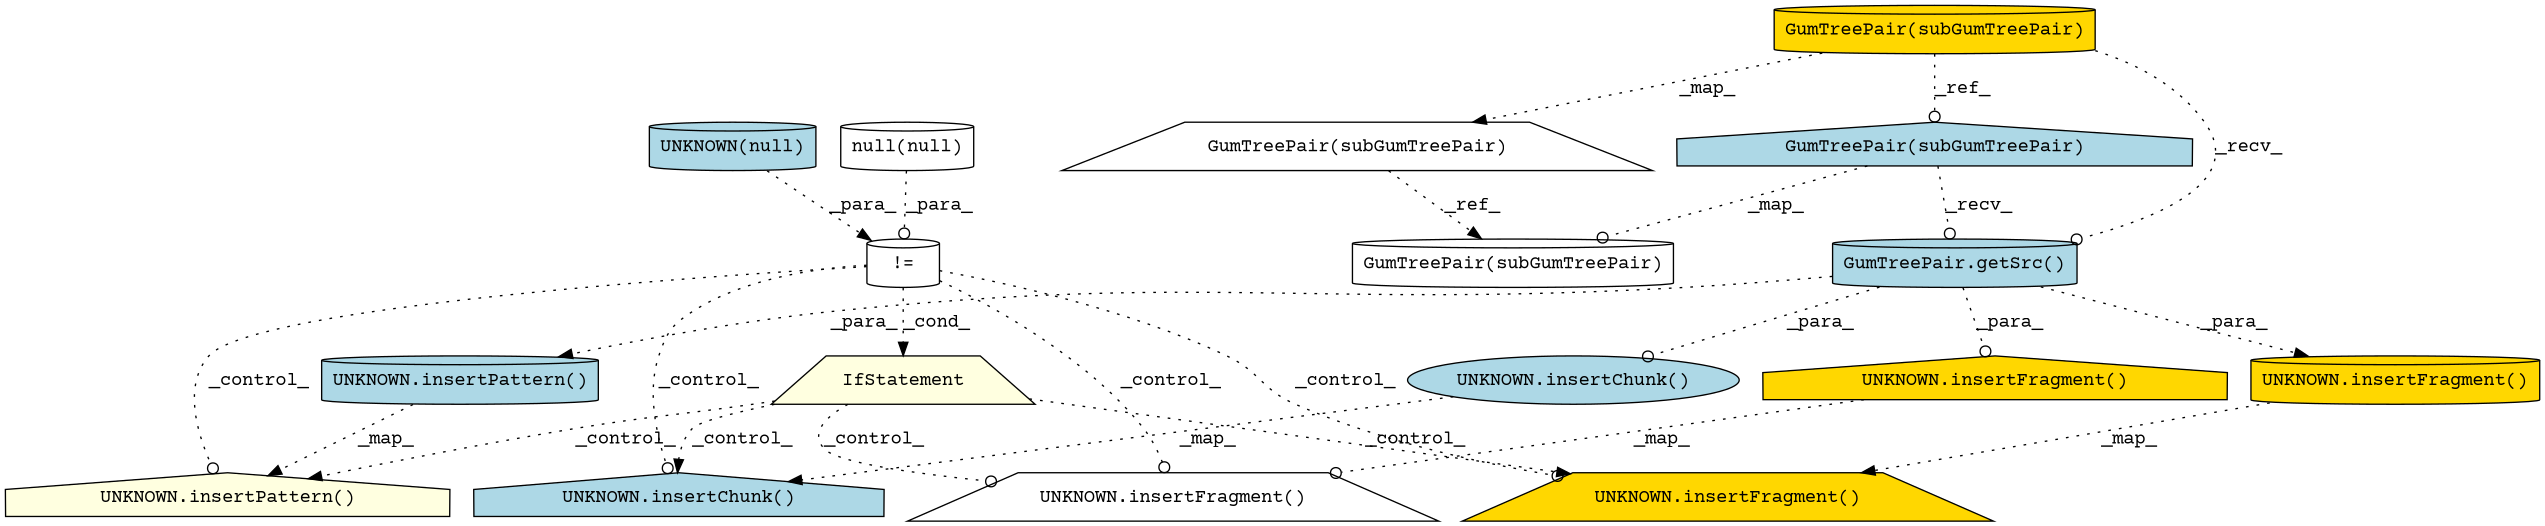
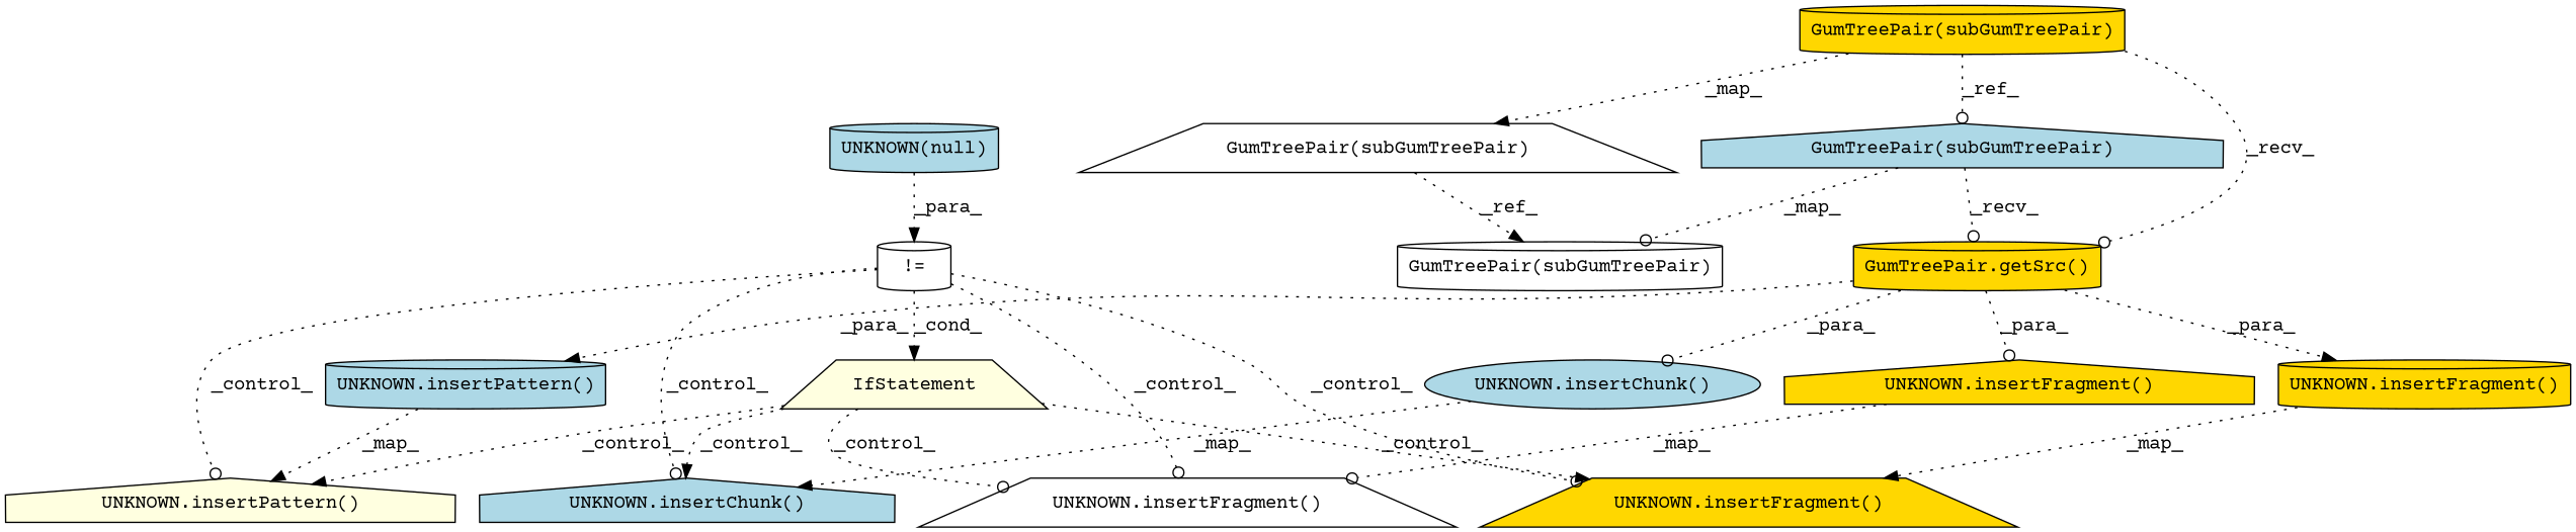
  digraph {
    fontname="Courier Prime"
    node [fillcolor=lightblue fontname="Courier Prime" shape=cylinder style=filled]
    edge [arrowhead=odot fontname="Courier Prime" style=dotted]
    n1 [fillcolor=white label="UNKNOWN.insertFragment()" shape=trapezium]
    n2 [fillcolor=gold label="GumTreePair(subGumTreePair)"]
    n3 [fillcolor=white label="GumTreePair(subGumTreePair)" shape=trapezium]
    n4 [label="GumTreePair(subGumTreePair)" shape=house]
-   n5 [label="GumTreePair.getSrc()"]
+   n5 [fillcolor=gold label="GumTreePair.getSrc()"]
    n6 [fillcolor=white label="GumTreePair(subGumTreePair)"]
    n7 [fillcolor=gold label="UNKNOWN.insertFragment()"]
    n8 [label="UNKNOWN.insertChunk()" shape=ellipse]
    n9 [fillcolor=gold label="UNKNOWN.insertFragment()" shape=house]
    n10 [label="UNKNOWN.insertPattern()"]
-   n11 [fillcolor=white label="null(null)"]
    n12 [fillcolor=white label="!="]
    n13 [fillcolor=gold label="UNKNOWN.insertFragment()" shape=trapezium]
    n14 [fillcolor=lightyellow label=IfStatement shape=trapezium]
    n15 [label="UNKNOWN.insertChunk()" shape=house]
    n16 [fillcolor=lightyellow label="UNKNOWN.insertPattern()" shape=house]
    n17 [label="UNKNOWN(null)"]
    n2 -> n3 [arrowhead=normal label=_map_]
    n2 -> n4 [label=_ref_]
    n2 -> n5 [label=_recv_]
    n3 -> n6 [arrowhead=normal label=_ref_]
    n4 -> n5 [label=_recv_]
    n4 -> n6 [label=_map_]
    n5 -> n7 [arrowhead=normal label=_para_]
    n5 -> n8 [label=_para_]
    n5 -> n9 [label=_para_]
    n5 -> n10 [arrowhead=normal label=_para_]
    n7 -> n13 [arrowhead=normal label=_map_]
    n8 -> n15 [arrowhead=normal label=_map_]
    n9 -> n1 [label=_map_]
    n10 -> n16 [arrowhead=normal label=_map_]
-   n11 -> n12 [label=_para_]
    n12 -> n1 [label=_control_]
    n12 -> n13 [label=_control_]
    n12 -> n14 [arrowhead=normal label=_cond_]
    n12 -> n15 [label=_control_]
    n12 -> n16 [label=_control_]
    n14 -> n1 [label=_control_]
    n14 -> n13 [arrowhead=normal label=_control_]
    n14 -> n15 [arrowhead=normal label=_control_]
    n14 -> n16 [arrowhead=normal label=_control_]
    n17 -> n12 [arrowhead=normal label=_para_]
  }
